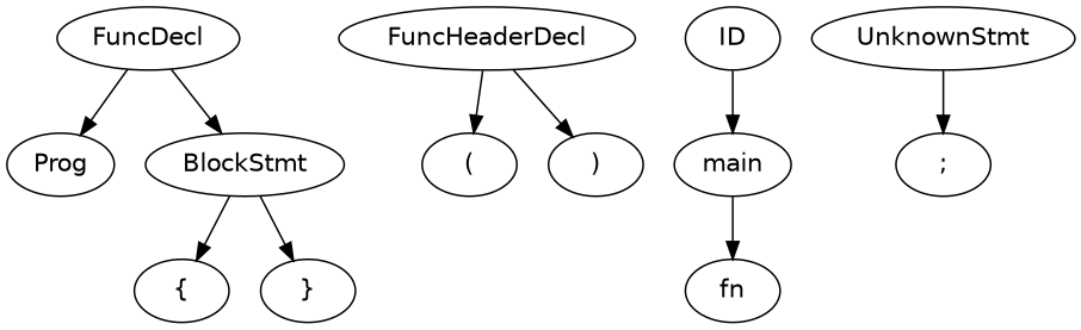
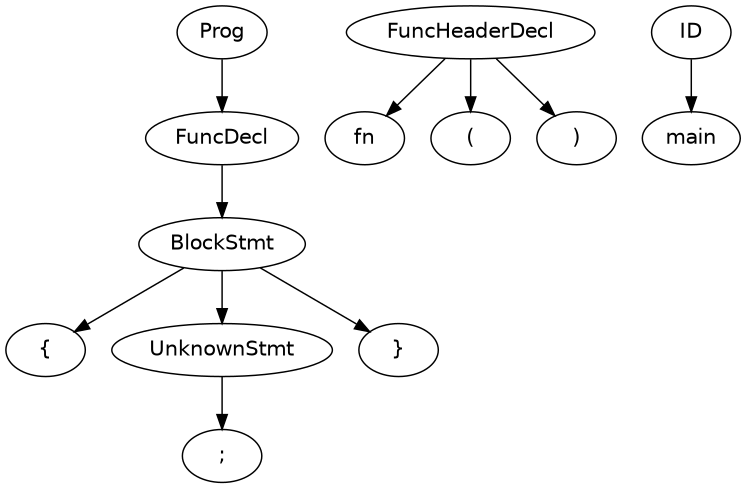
  digraph {
    fontname="DejaVu Sans"
    node [fontname="DejaVu Sans" shape=ellipse]
    edge [fontname="DejaVu Sans"]
    n1 [label=Prog]
    n2 [label=FuncDecl]
    n3 [label=BlockStmt]
    n4 [label=FuncHeaderDecl]
    n5 [label=fn]
    n6 [label="("]
    n7 [label=")"]
    n8 [label="{"]
    n9 [label=UnknownStmt]
    n10 [label="}"]
    n11 [label=ID]
    n12 [label=main]
    n13 [label=";"]
-   n2 -> n1
+   n1 -> n2
    n2 -> n3
    n3 -> n8
+   n3 -> n9
    n3 -> n10
-   n12 -> n5
+   n4 -> n5
    n4 -> n6
    n4 -> n7
    n9 -> n13
    n11 -> n12
  }
